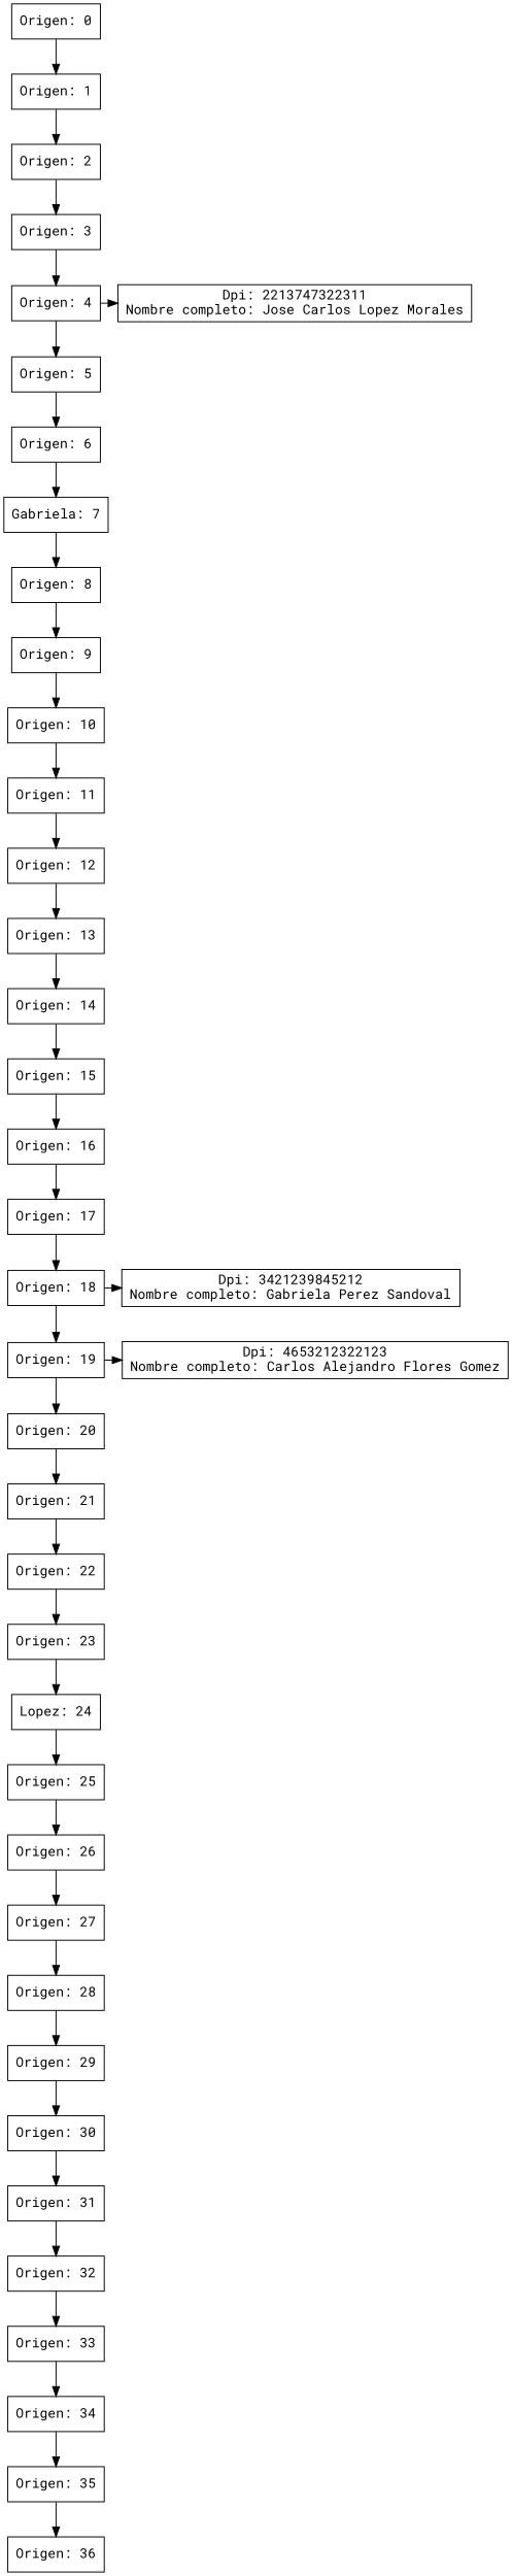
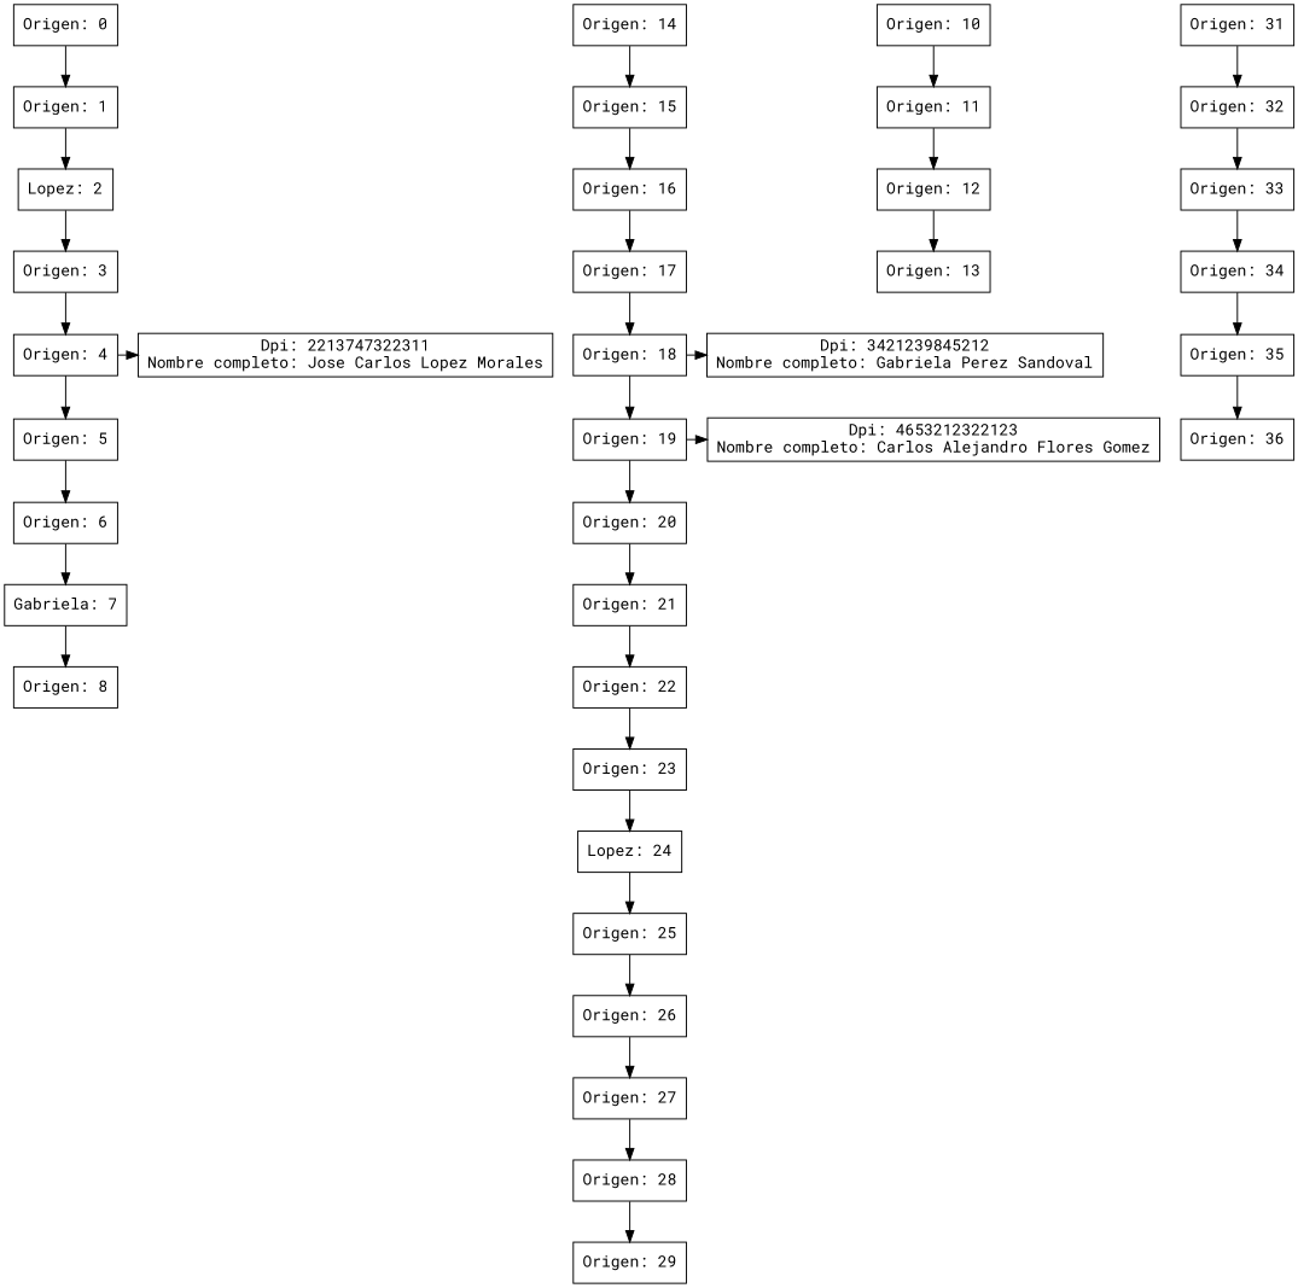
  digraph {
    fontname="Roboto Mono"
    node [fontname="Roboto Mono" shape=box]
    edge [fontname="Roboto Mono"]
    n1 [label="Origen: 4"]
    n2 [label="Dpi: 2213747322311\nNombre completo: Jose Carlos Lopez Morales"]
    n3 [label="Origen: 18"]
    n4 [label="Dpi: 3421239845212\nNombre completo: Gabriela Perez Sandoval"]
    n5 [label="Origen: 19"]
    n6 [label="Dpi: 4653212322123\nNombre completo: Carlos Alejandro Flores Gomez"]
    n7 [label="Origen: 5"]
    n8 [label="Origen: 20"]
    n9 [label="Origen: 0"]
    n10 [label="Origen: 1"]
-   n11 [label="Origen: 2"]
+   n11 [label="Lopez: 2"]
    n12 [label="Origen: 3"]
    n13 [label="Origen: 6"]
    n14 [label="Gabriela: 7"]
    n15 [label="Origen: 8"]
-   n16 [label="Origen: 9"]
    n17 [label="Origen: 10"]
    n18 [label="Origen: 11"]
    n19 [label="Origen: 12"]
    n20 [label="Origen: 13"]
    n21 [label="Origen: 14"]
    n22 [label="Origen: 15"]
    n23 [label="Origen: 16"]
    n24 [label="Origen: 17"]
    n25 [label="Origen: 21"]
    n26 [label="Origen: 22"]
    n27 [label="Origen: 23"]
    n28 [label="Lopez: 24"]
    n29 [label="Origen: 25"]
    n30 [label="Origen: 26"]
    n31 [label="Origen: 27"]
    n32 [label="Origen: 28"]
    n33 [label="Origen: 29"]
-   n34 [label="Origen: 30"]
    n35 [label="Origen: 31"]
    n36 [label="Origen: 32"]
    n37 [label="Origen: 33"]
    n38 [label="Origen: 34"]
    n39 [label="Origen: 35"]
    n40 [label="Origen: 36"]
    subgraph sub_1 {
      rank=same
      n1
      n2
    }
    subgraph sub_2 {
      rank=same
      n3
      n4
    }
    subgraph sub_3 {
      rank=same
      n5
      n6
    }
    n1 -> n2
    n1 -> n7
    n3 -> n4
    n3 -> n5
    n5 -> n6
    n5 -> n8
    n7 -> n13
    n8 -> n25
    n9 -> n10
    n10 -> n11
    n11 -> n12
    n12 -> n1
    n13 -> n14
    n14 -> n15
-   n15 -> n16
-   n16 -> n17
    n17 -> n18
    n18 -> n19
    n19 -> n20
-   n20 -> n21
    n21 -> n22
    n22 -> n23
    n23 -> n24
    n24 -> n3
    n25 -> n26
    n26 -> n27
    n27 -> n28
    n28 -> n29
    n29 -> n30
    n30 -> n31
    n31 -> n32
    n32 -> n33
-   n33 -> n34
-   n34 -> n35
    n35 -> n36
    n36 -> n37
    n37 -> n38
    n38 -> n39
    n39 -> n40
  }
